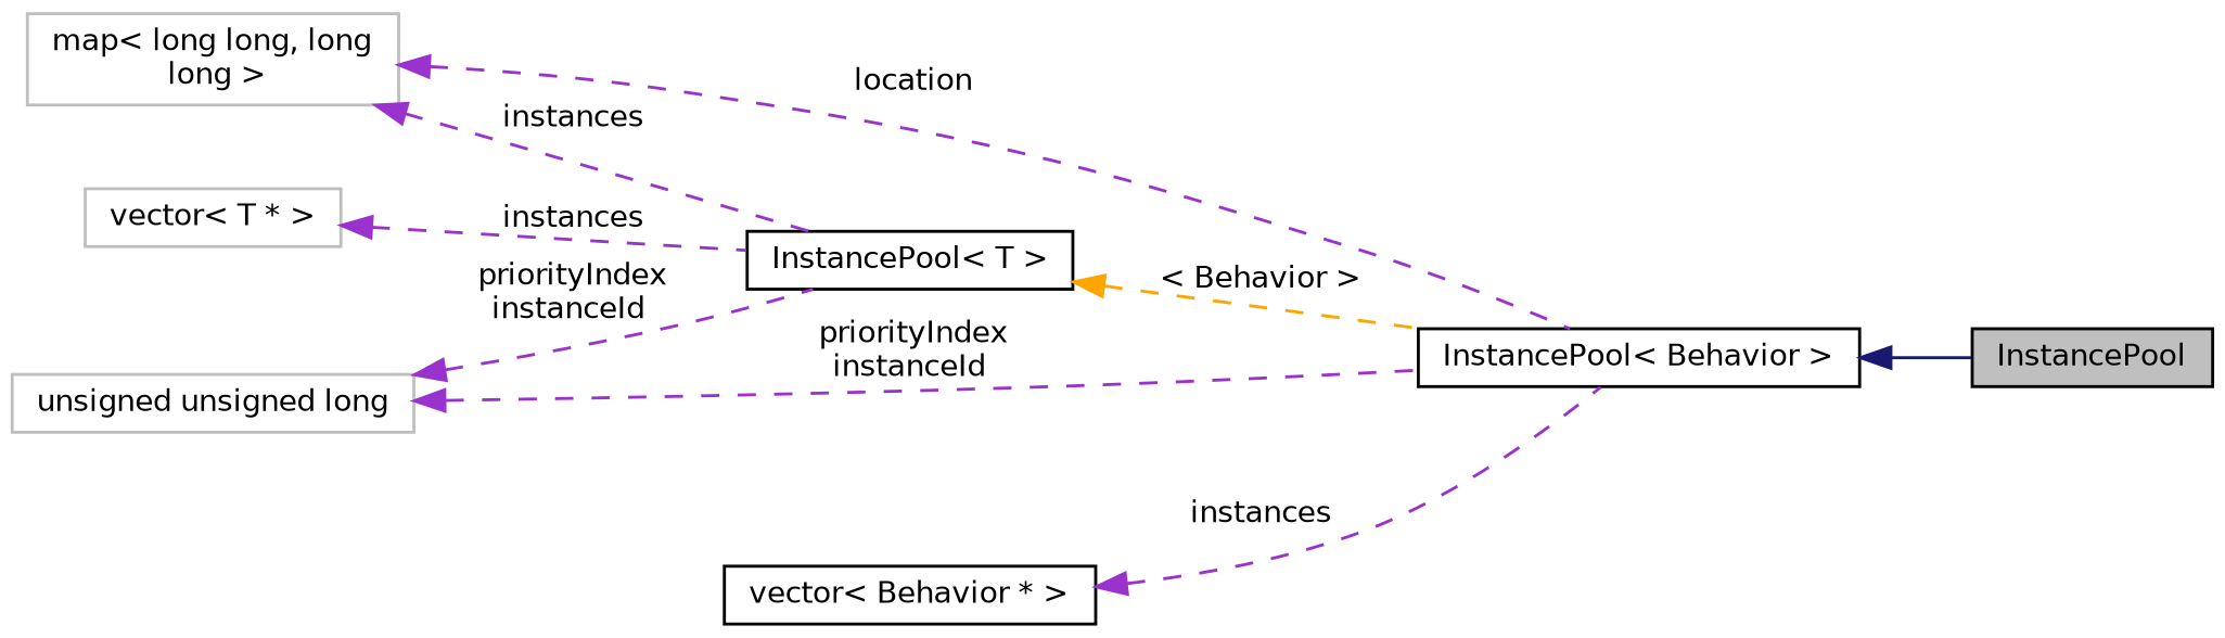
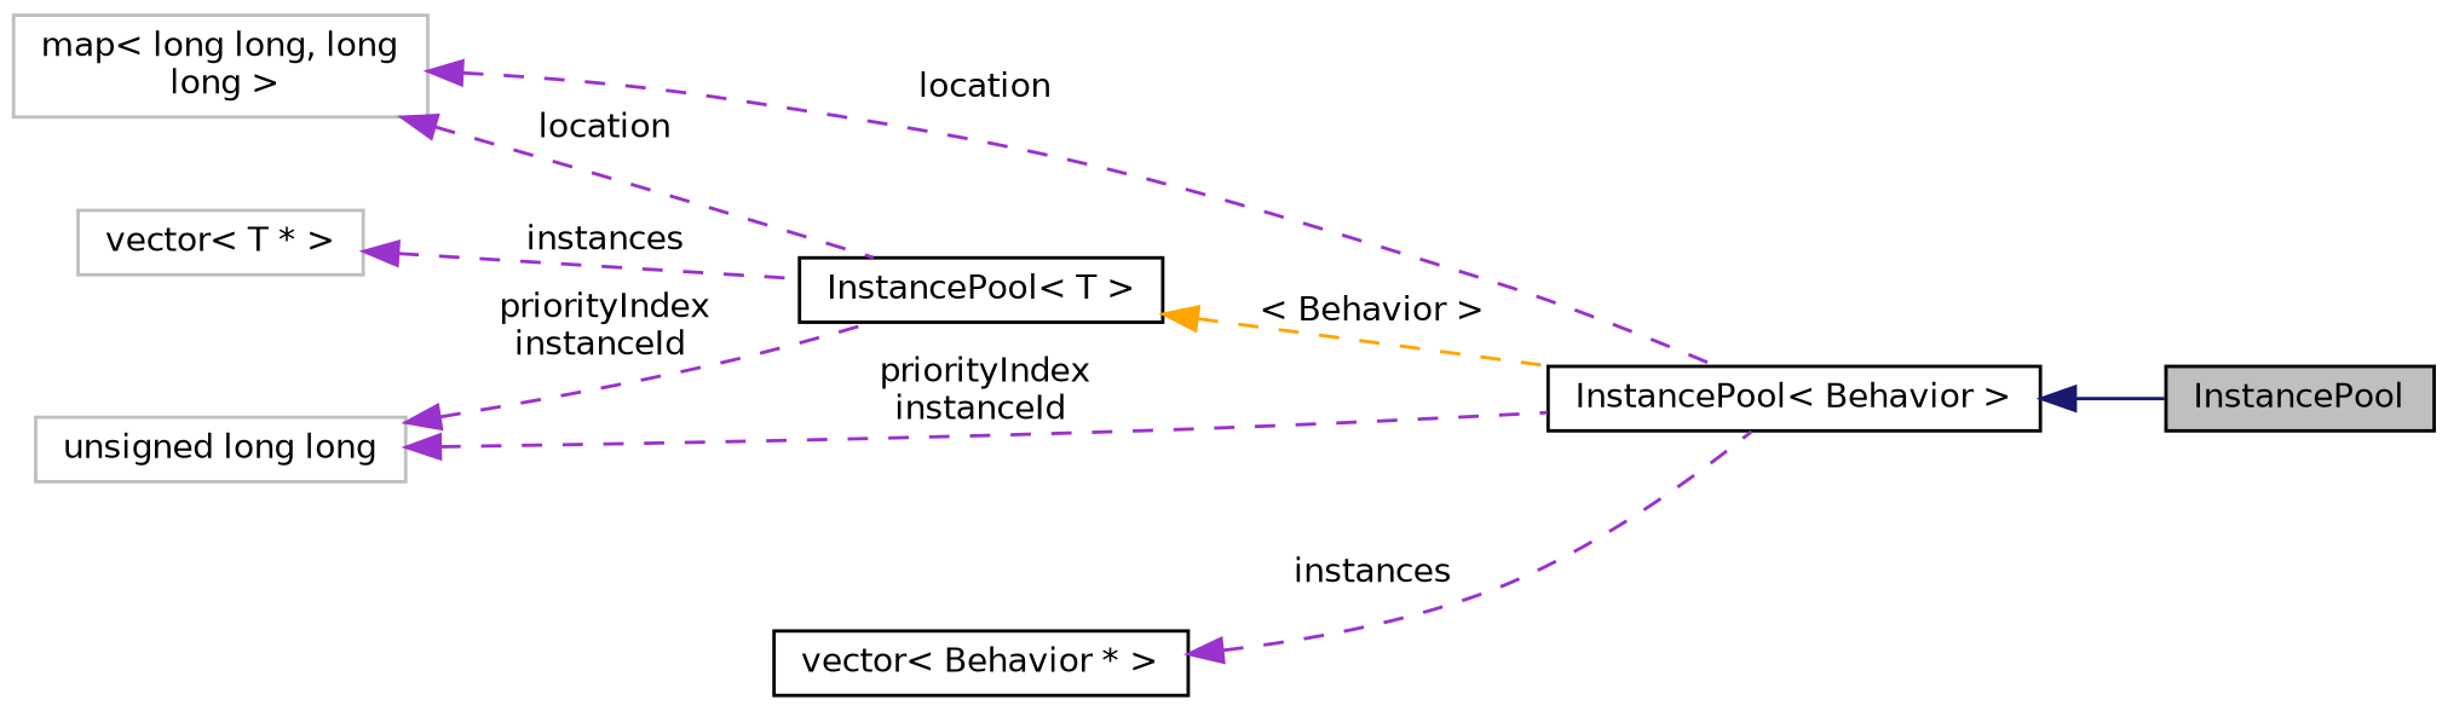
  digraph {
    rankdir=LR
    node [color=black fillcolor=white fontname=Helvetica fontsize=10 shape=record style=filled]
    edge [color=darkorchid3 dir=back fontname=Helvetica fontsize=10 labelfontname=Helvetica labelfontsize=10 style=dashed]
    n1 [fillcolor=grey75 fontcolor=black height=0.2 label=InstancePool width=0.4]
    n2 [height=0.2 label="InstancePool\< Behavior \>" width=0.4]
-   n3 [color=grey75 height=0.2 label="unsigned unsigned long" width=0.4]
+   n3 [color=grey75 height=0.2 label="unsigned long long" width=0.4]
    n4 [height=0.2 label="InstancePool\< T \>" width=0.4]
    n5 [color=grey75 height=0.2 label="map\< long long, long\l long \>" width=0.4]
    n6 [height=0.2 label="vector\< Behavior * \>" width=0.4]
    n7 [color=grey75 height=0.2 label="vector\< T * \>" width=0.4]
    n2 -> n1 [color=midnightblue style=solid]
    n3 -> n2 [label=" priorityIndex\ninstanceId"]
    n3 -> n4 [label=" priorityIndex\ninstanceId"]
    n4 -> n2 [color=orange label=" \< Behavior \>"]
    n5 -> n2 [label=" location"]
-   n5 -> n4 [label=" instances"]
+   n5 -> n4 [label=" location"]
    n6 -> n2 [label=" instances"]
    n7 -> n4 [label=" instances"]
  }
